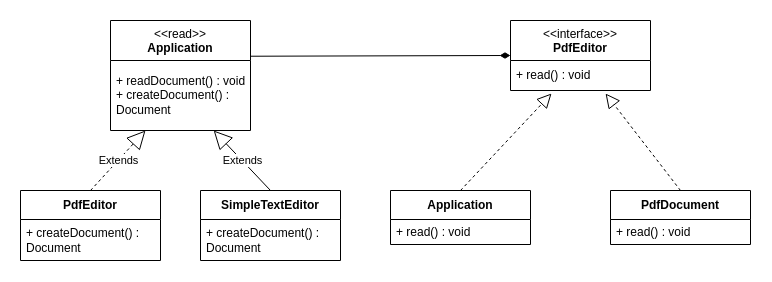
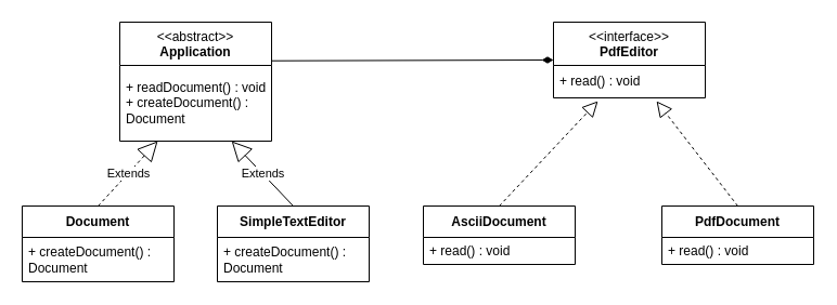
  <mxCell id="0" />
  <mxCell id="1" parent="0" />
- <mxCell id="2" value="&amp;lt;&amp;lt;read&amp;gt;&amp;gt;&lt;br&gt;&lt;b&gt;Application&lt;/b&gt;" style="swimlane;fontStyle=0;align=center;verticalAlign=top;childLayout=stackLayout;horizontal=1;startSize=40;horizontalStack=0;resizeParent=1;resizeParentMax=0;resizeLast=0;collapsible=0;marginBottom=0;html=1;whiteSpace=wrap;" vertex="1" parent="1"><mxGeometry x="110" y="20" width="140" height="110" as="geometry" /></mxCell>
+ <mxCell id="2" value="&amp;lt;&amp;lt;abstract&amp;gt;&amp;gt;&lt;br&gt;&lt;b&gt;Application&lt;/b&gt;" style="swimlane;fontStyle=0;align=center;verticalAlign=top;childLayout=stackLayout;horizontal=1;startSize=40;horizontalStack=0;resizeParent=1;resizeParentMax=0;resizeLast=0;collapsible=0;marginBottom=0;html=1;whiteSpace=wrap;" vertex="1" parent="1"><mxGeometry x="110" y="20" width="140" height="110" as="geometry" /></mxCell>
  <mxCell id="3" value="&lt;div&gt;+ readDocument() : void&lt;/div&gt;&lt;div&gt;+ createDocument() : Document&lt;br&gt;&lt;/div&gt;" style="text;html=1;strokeColor=none;fillColor=none;align=left;verticalAlign=middle;spacingLeft=4;spacingRight=4;overflow=hidden;rotatable=0;points=[[0,0.5],[1,0.5]];portConstraint=eastwest;whiteSpace=wrap;" vertex="1" parent="2"><mxGeometry y="40" width="140" height="70" as="geometry" /></mxCell>
  <mxCell id="4" value="&amp;lt;&amp;lt;interface&amp;gt;&amp;gt;&lt;br&gt;&lt;b&gt;PdfEditor&lt;/b&gt;" style="swimlane;fontStyle=0;align=center;verticalAlign=top;childLayout=stackLayout;horizontal=1;startSize=40;horizontalStack=0;resizeParent=1;resizeParentMax=0;resizeLast=0;collapsible=0;marginBottom=0;html=1;whiteSpace=wrap;" vertex="1" parent="1"><mxGeometry x="510" y="20" width="140" height="70" as="geometry" /></mxCell>
  <mxCell id="5" value="+ read() : void" style="text;html=1;strokeColor=none;fillColor=none;align=left;verticalAlign=middle;spacingLeft=4;spacingRight=4;overflow=hidden;rotatable=0;points=[[0,0.5],[1,0.5]];portConstraint=eastwest;whiteSpace=wrap;" vertex="1" parent="4"><mxGeometry y="40" width="140" height="30" as="geometry" /></mxCell>
- <mxCell id="6" value="Application" style="swimlane;fontStyle=1;align=center;verticalAlign=middle;childLayout=stackLayout;horizontal=1;startSize=29;horizontalStack=0;resizeParent=1;resizeParentMax=0;resizeLast=0;collapsible=0;marginBottom=0;html=1;whiteSpace=wrap;" vertex="1" parent="1"><mxGeometry x="390" y="190" width="140" height="54" as="geometry" /></mxCell>
+ <mxCell id="6" value="AsciiDocument" style="swimlane;fontStyle=1;align=center;verticalAlign=middle;childLayout=stackLayout;horizontal=1;startSize=29;horizontalStack=0;resizeParent=1;resizeParentMax=0;resizeLast=0;collapsible=0;marginBottom=0;html=1;whiteSpace=wrap;" vertex="1" parent="1"><mxGeometry x="390" y="190" width="140" height="54" as="geometry" /></mxCell>
  <mxCell id="7" value="+ read() : void" style="text;html=1;strokeColor=none;fillColor=none;align=left;verticalAlign=middle;spacingLeft=4;spacingRight=4;overflow=hidden;rotatable=0;points=[[0,0.5],[1,0.5]];portConstraint=eastwest;whiteSpace=wrap;" vertex="1" parent="6"><mxGeometry y="29" width="140" height="25" as="geometry" /></mxCell>
  <mxCell id="8" value="PdfDocument" style="swimlane;fontStyle=1;align=center;verticalAlign=middle;childLayout=stackLayout;horizontal=1;startSize=29;horizontalStack=0;resizeParent=1;resizeParentMax=0;resizeLast=0;collapsible=0;marginBottom=0;html=1;whiteSpace=wrap;" vertex="1" parent="1"><mxGeometry x="610" y="190" width="140" height="54" as="geometry" /></mxCell>
  <mxCell id="9" value="+ read() : void" style="text;html=1;strokeColor=none;fillColor=none;align=left;verticalAlign=middle;spacingLeft=4;spacingRight=4;overflow=hidden;rotatable=0;points=[[0,0.5],[1,0.5]];portConstraint=eastwest;whiteSpace=wrap;" vertex="1" parent="8"><mxGeometry y="29" width="140" height="25" as="geometry" /></mxCell>
- <mxCell id="10" value="PdfEditor" style="swimlane;fontStyle=1;align=center;verticalAlign=middle;childLayout=stackLayout;horizontal=1;startSize=29;horizontalStack=0;resizeParent=1;resizeParentMax=0;resizeLast=0;collapsible=0;marginBottom=0;html=1;whiteSpace=wrap;" vertex="1" parent="1"><mxGeometry x="20" y="190" width="140" height="70" as="geometry" /></mxCell>
+ <mxCell id="10" value="Document" style="swimlane;fontStyle=1;align=center;verticalAlign=middle;childLayout=stackLayout;horizontal=1;startSize=29;horizontalStack=0;resizeParent=1;resizeParentMax=0;resizeLast=0;collapsible=0;marginBottom=0;html=1;whiteSpace=wrap;" vertex="1" parent="1"><mxGeometry x="20" y="190" width="140" height="70" as="geometry" /></mxCell>
  <mxCell id="11" value="+ createDocument() : Document" style="text;html=1;strokeColor=none;fillColor=none;align=left;verticalAlign=middle;spacingLeft=4;spacingRight=4;overflow=hidden;rotatable=0;points=[[0,0.5],[1,0.5]];portConstraint=eastwest;whiteSpace=wrap;" vertex="1" parent="10"><mxGeometry y="29" width="140" height="41" as="geometry" /></mxCell>
  <mxCell id="12" value="SimpleTextEditor" style="swimlane;fontStyle=1;align=center;verticalAlign=middle;childLayout=stackLayout;horizontal=1;startSize=29;horizontalStack=0;resizeParent=1;resizeParentMax=0;resizeLast=0;collapsible=0;marginBottom=0;html=1;whiteSpace=wrap;" vertex="1" parent="1"><mxGeometry x="200" y="190" width="140" height="70" as="geometry" /></mxCell>
  <mxCell id="13" value="+ createDocument() : Document" style="text;html=1;strokeColor=none;fillColor=none;align=left;verticalAlign=middle;spacingLeft=4;spacingRight=4;overflow=hidden;rotatable=0;points=[[0,0.5],[1,0.5]];portConstraint=eastwest;whiteSpace=wrap;" vertex="1" parent="12"><mxGeometry y="29" width="140" height="41" as="geometry" /></mxCell>
  <mxCell id="14" value="Extends" style="endArrow=block;endSize=16;endFill=0;html=1;rounded=0;exitX=0.5;exitY=0;exitDx=0;exitDy=0;entryX=0.25;entryY=1;entryDx=0;entryDy=0;dashed=1;" edge="1" parent="1" source="10" target="2"><mxGeometry width="160" relative="1" as="geometry"><mxPoint x="40" y="100" as="sourcePoint" /><mxPoint x="200" y="100" as="targetPoint" /></mxGeometry></mxCell>
  <mxCell id="15" value="Extends" style="endArrow=block;endSize=16;endFill=0;html=1;rounded=0;exitX=0.5;exitY=0;exitDx=0;exitDy=0;" edge="1" parent="1" source="12" target="3"><mxGeometry width="160" relative="1" as="geometry"><mxPoint x="100" y="200" as="sourcePoint" /><mxPoint x="190" y="140" as="targetPoint" /></mxGeometry></mxCell>
  <mxCell id="16" value="" style="endArrow=block;dashed=1;endFill=0;endSize=12;html=1;rounded=0;entryX=0.293;entryY=1.1;entryDx=0;entryDy=0;entryPerimeter=0;exitX=0.5;exitY=0;exitDx=0;exitDy=0;" edge="1" parent="1" source="6" target="5"><mxGeometry width="160" relative="1" as="geometry"><mxPoint x="370" y="140" as="sourcePoint" /><mxPoint x="530" y="140" as="targetPoint" /></mxGeometry></mxCell>
  <mxCell id="17" value="" style="endArrow=block;dashed=1;endFill=0;endSize=12;html=1;rounded=0;entryX=0.679;entryY=1.1;entryDx=0;entryDy=0;entryPerimeter=0;exitX=0.5;exitY=0;exitDx=0;exitDy=0;" edge="1" parent="1" source="8" target="5"><mxGeometry width="160" relative="1" as="geometry"><mxPoint x="500" y="200" as="sourcePoint" /><mxPoint x="541" y="103" as="targetPoint" /></mxGeometry></mxCell>
  <mxCell id="18" value="" style="endArrow=none;startArrow=diamondThin;endFill=0;startFill=1;html=1;verticalAlign=bottom;labelBackgroundColor=none;strokeWidth=1;startSize=8;endSize=8;rounded=0;exitX=0;exitY=0.5;exitDx=0;exitDy=0;entryX=0.997;entryY=-0.061;entryDx=0;entryDy=0;entryPerimeter=0;" edge="1" parent="1" source="4" target="3"><mxGeometry width="160" relative="1" as="geometry"><mxPoint x="360" y="80" as="sourcePoint" /><mxPoint x="520" y="80" as="targetPoint" /></mxGeometry></mxCell>
